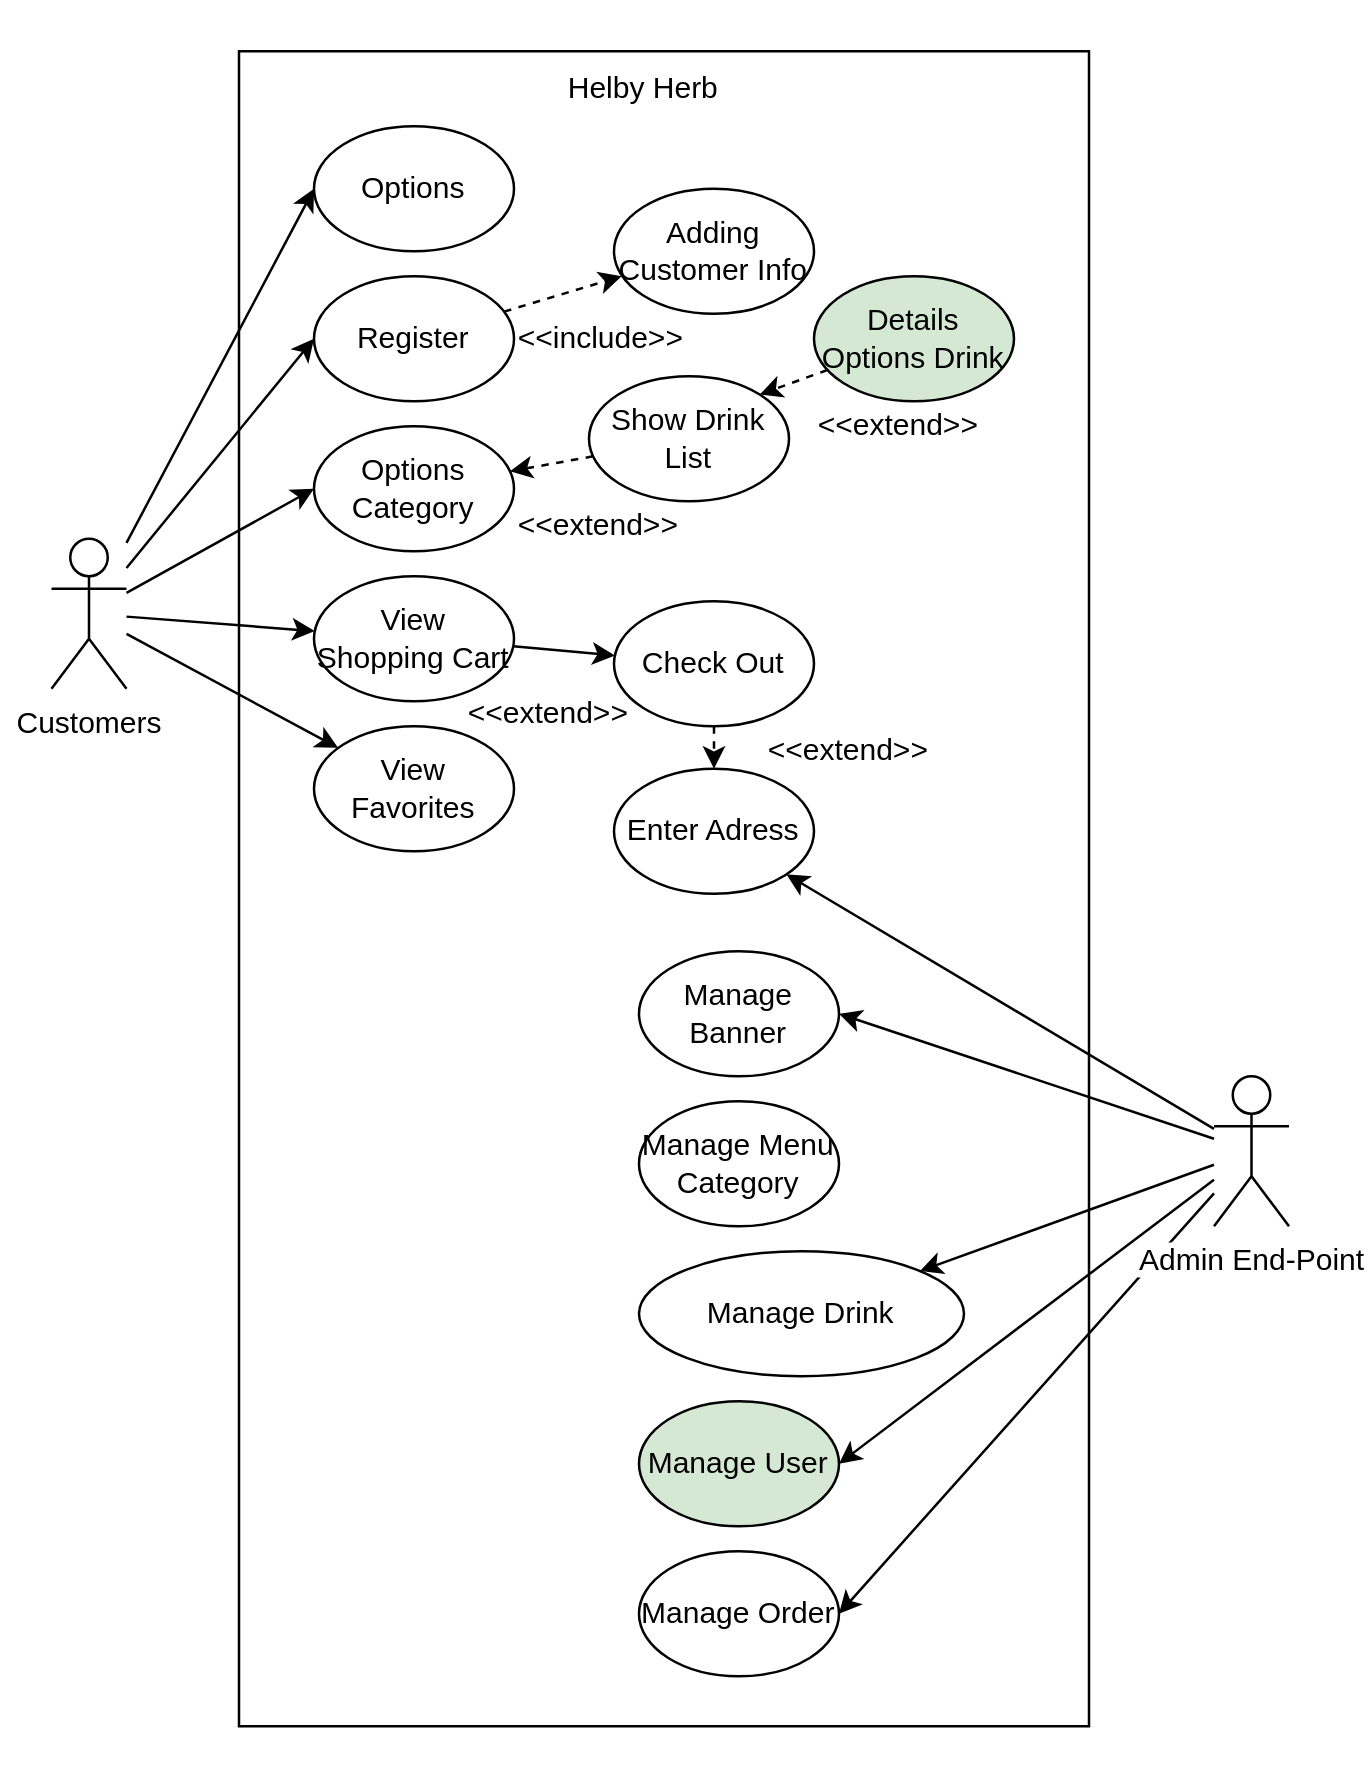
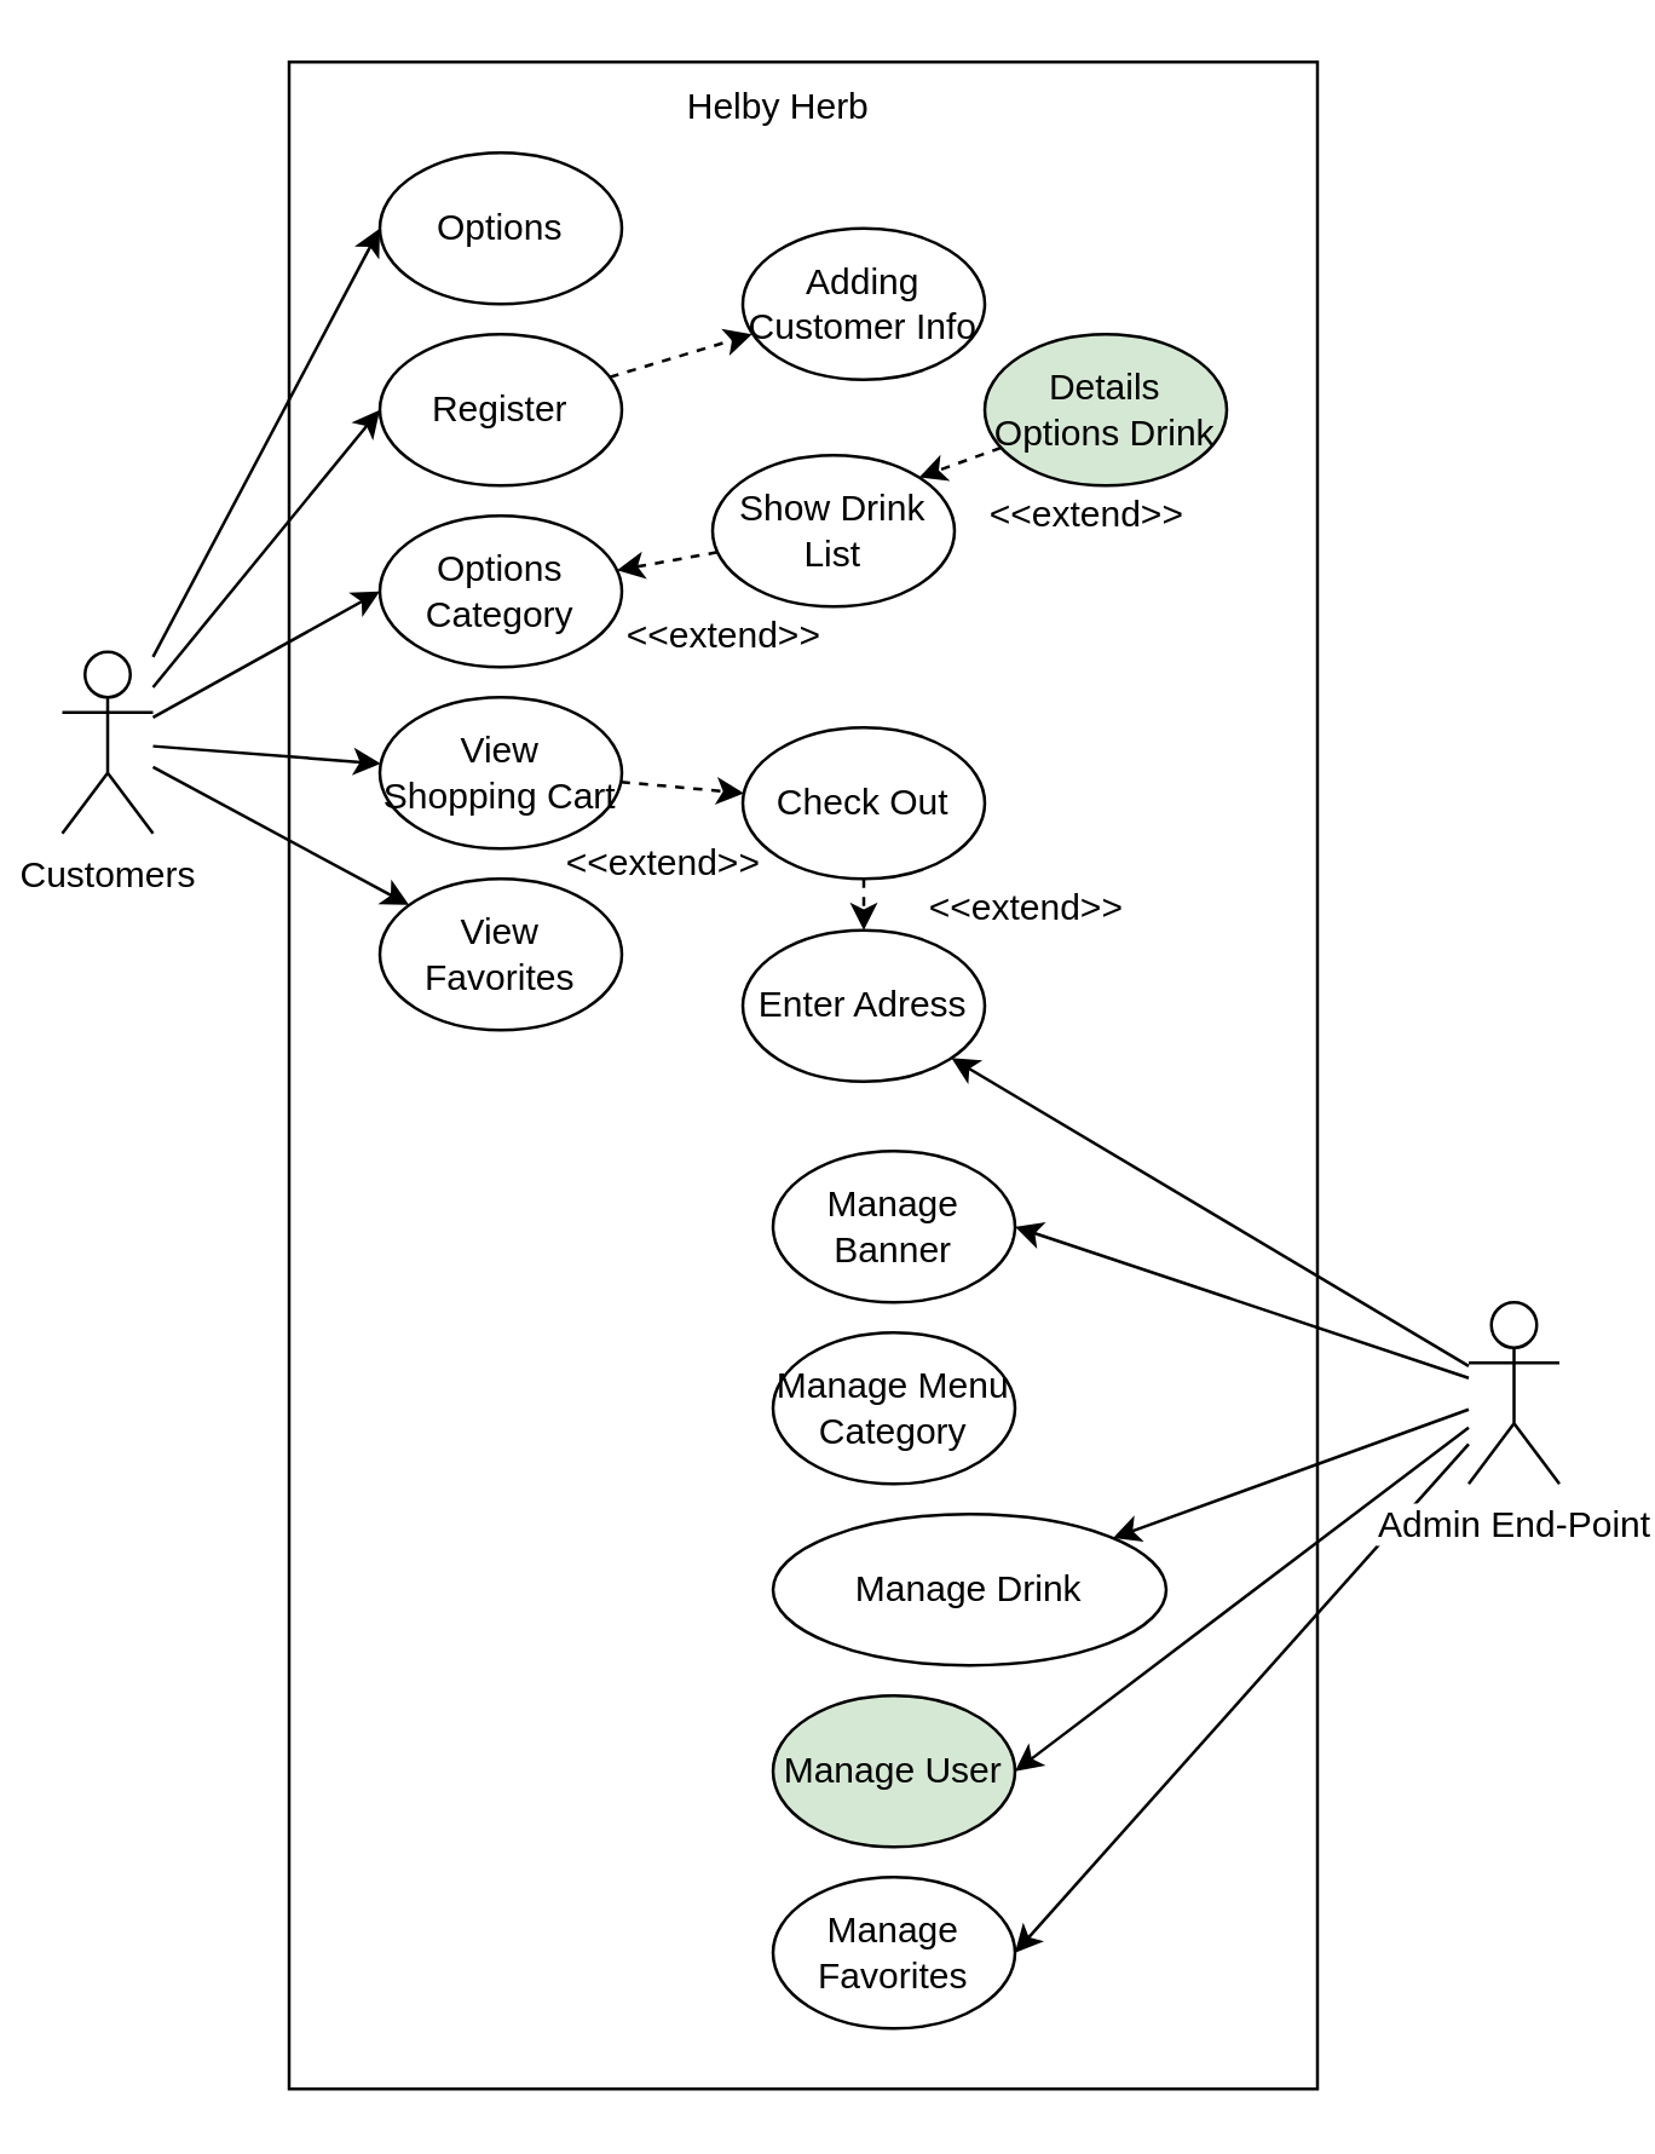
  <mxCell id="0" />
  <mxCell id="1" parent="0" />
  <mxCell id="2" value="" style="rounded=0;whiteSpace=wrap;html=1;" vertex="1" parent="1"><mxGeometry x="95" y="20" width="340" height="670" as="geometry" /></mxCell>
  <mxCell id="3" value="" style="edgeStyle=none;rounded=0;orthogonalLoop=1;jettySize=auto;html=1;entryX=0;entryY=0.5;entryDx=0;entryDy=0;" edge="1" parent="1" source="8" target="15"><mxGeometry relative="1" as="geometry" /></mxCell>
  <mxCell id="4" value="" style="edgeStyle=none;rounded=0;orthogonalLoop=1;jettySize=auto;html=1;entryX=0;entryY=0.5;entryDx=0;entryDy=0;" edge="1" parent="1" source="8" target="17"><mxGeometry relative="1" as="geometry" /></mxCell>
  <mxCell id="5" value="" style="edgeStyle=none;rounded=0;orthogonalLoop=1;jettySize=auto;html=1;entryX=0;entryY=0.5;entryDx=0;entryDy=0;" edge="1" parent="1" source="8" target="18"><mxGeometry relative="1" as="geometry" /></mxCell>
  <mxCell id="6" value="" style="edgeStyle=none;rounded=0;orthogonalLoop=1;jettySize=auto;html=1;" edge="1" parent="1" source="8" target="26"><mxGeometry relative="1" as="geometry" /></mxCell>
  <mxCell id="7" value="" style="edgeStyle=none;rounded=0;orthogonalLoop=1;jettySize=auto;html=1;" edge="1" parent="1" source="8" target="25"><mxGeometry relative="1" as="geometry" /></mxCell>
  <mxCell id="8" value="Customers" style="shape=umlActor;verticalLabelPosition=bottom;labelBackgroundColor=#ffffff;verticalAlign=top;html=1;outlineConnect=0;" vertex="1" parent="1"><mxGeometry x="20" y="215" width="30" height="60" as="geometry" /></mxCell>
  <mxCell id="9" value="" style="edgeStyle=none;rounded=0;orthogonalLoop=1;jettySize=auto;html=1;entryX=1;entryY=0.5;entryDx=0;entryDy=0;" edge="1" parent="1" source="14" target="35"><mxGeometry relative="1" as="geometry" /></mxCell>
  <mxCell id="10" value="" style="edgeStyle=none;rounded=0;orthogonalLoop=1;jettySize=auto;html=1;" edge="1" parent="1" source="14" target="37"><mxGeometry relative="1" as="geometry" /></mxCell>
  <mxCell id="11" value="" style="edgeStyle=none;rounded=0;orthogonalLoop=1;jettySize=auto;html=1;entryX=1;entryY=0.5;entryDx=0;entryDy=0;" edge="1" parent="1" source="14" target="38"><mxGeometry relative="1" as="geometry" /></mxCell>
  <mxCell id="12" value="" style="edgeStyle=none;rounded=0;orthogonalLoop=1;jettySize=auto;html=1;entryX=1;entryY=0.5;entryDx=0;entryDy=0;" edge="1" parent="1" source="14" target="39"><mxGeometry relative="1" as="geometry" /></mxCell>
  <mxCell id="13" value="" style="edgeStyle=none;rounded=0;orthogonalLoop=1;jettySize=auto;html=1;" edge="1" parent="1" source="14" target="29"><mxGeometry relative="1" as="geometry" /></mxCell>
  <mxCell id="14" value="Admin End-Point" style="shape=umlActor;verticalLabelPosition=bottom;labelBackgroundColor=#ffffff;verticalAlign=top;html=1;outlineConnect=0;" vertex="1" parent="1"><mxGeometry x="485" y="430" width="30" height="60" as="geometry" /></mxCell>
  <mxCell id="15" value="Options" style="ellipse;whiteSpace=wrap;html=1;" vertex="1" parent="1"><mxGeometry x="125" y="50" width="80" height="50" as="geometry" /></mxCell>
  <mxCell id="16" value="" style="rounded=0;orthogonalLoop=1;jettySize=auto;html=1;entryX=0.038;entryY=0.7;entryDx=0;entryDy=0;entryPerimeter=0;dashed=1;" edge="1" parent="1" source="17" target="21"><mxGeometry relative="1" as="geometry"><mxPoint x="285" y="135" as="targetPoint" /></mxGeometry></mxCell>
  <mxCell id="17" value="Register" style="ellipse;whiteSpace=wrap;html=1;" vertex="1" parent="1"><mxGeometry x="125" y="110" width="80" height="50" as="geometry" /></mxCell>
  <mxCell id="18" value="Options Category" style="ellipse;whiteSpace=wrap;html=1;" vertex="1" parent="1"><mxGeometry x="125" y="170" width="80" height="50" as="geometry" /></mxCell>
  <mxCell id="19" value="" style="edgeStyle=none;rounded=0;orthogonalLoop=1;jettySize=auto;html=1;dashed=1;" edge="1" parent="1" source="20" target="18"><mxGeometry relative="1" as="geometry" /></mxCell>
  <mxCell id="20" value="Show Drink List" style="ellipse;whiteSpace=wrap;html=1;" vertex="1" parent="1"><mxGeometry x="235" y="150" width="80" height="50" as="geometry" /></mxCell>
  <mxCell id="21" value="Adding Customer Info" style="ellipse;whiteSpace=wrap;html=1;" vertex="1" parent="1"><mxGeometry x="245" y="75" width="80" height="50" as="geometry" /></mxCell>
- <mxCell id="22" value="&amp;lt;&amp;lt;include&amp;gt;&amp;gt;" style="text;html=1;resizable=0;points=[];autosize=1;align=left;verticalAlign=top;spacingTop=-4;" vertex="1" parent="1"><mxGeometry x="205" y="125" width="80" height="20" as="geometry" /></mxCell>
  <mxCell id="23" value="&amp;lt;&amp;lt;extend&amp;gt;&amp;gt;" style="text;html=1;resizable=0;points=[];autosize=1;align=left;verticalAlign=top;spacingTop=-4;" vertex="1" parent="1"><mxGeometry x="205" y="200" width="80" height="20" as="geometry" /></mxCell>
- <mxCell id="24" value="" style="edgeStyle=none;rounded=0;orthogonalLoop=1;jettySize=auto;html=1;dashed=0;" edge="1" parent="1" source="25" target="28"><mxGeometry relative="1" as="geometry" /></mxCell>
+ <mxCell id="24" value="" style="edgeStyle=none;rounded=0;orthogonalLoop=1;jettySize=auto;html=1;dashed=1;" edge="1" parent="1" source="25" target="28"><mxGeometry relative="1" as="geometry" /></mxCell>
  <mxCell id="25" value="View Shopping Cart" style="ellipse;whiteSpace=wrap;html=1;" vertex="1" parent="1"><mxGeometry x="125" y="230" width="80" height="50" as="geometry" /></mxCell>
  <mxCell id="26" value="&lt;div&gt;View &lt;br&gt;&lt;/div&gt;&lt;div&gt;Favorites&lt;/div&gt;" style="ellipse;whiteSpace=wrap;html=1;" vertex="1" parent="1"><mxGeometry x="125" y="290" width="80" height="50" as="geometry" /></mxCell>
  <mxCell id="27" value="" style="edgeStyle=none;rounded=0;orthogonalLoop=1;jettySize=auto;html=1;dashed=1;" edge="1" parent="1" source="28" target="29"><mxGeometry relative="1" as="geometry" /></mxCell>
  <mxCell id="28" value="Check Out" style="ellipse;whiteSpace=wrap;html=1;" vertex="1" parent="1"><mxGeometry x="245" y="240" width="80" height="50" as="geometry" /></mxCell>
  <mxCell id="29" value="Enter Adress" style="ellipse;whiteSpace=wrap;html=1;" vertex="1" parent="1"><mxGeometry x="245" y="307" width="80" height="50" as="geometry" /></mxCell>
  <mxCell id="30" value="&amp;lt;&amp;lt;extend&amp;gt;&amp;gt;" style="text;html=1;resizable=0;points=[];autosize=1;align=left;verticalAlign=top;spacingTop=-4;" vertex="1" parent="1"><mxGeometry x="185" y="275" width="80" height="20" as="geometry" /></mxCell>
  <mxCell id="31" value="&amp;lt;&amp;lt;extend&amp;gt;&amp;gt;" style="text;html=1;resizable=0;points=[];autosize=1;align=left;verticalAlign=top;spacingTop=-4;" vertex="1" parent="1"><mxGeometry x="305" y="290" width="80" height="20" as="geometry" /></mxCell>
  <mxCell id="32" value="" style="edgeStyle=none;rounded=0;orthogonalLoop=1;jettySize=auto;html=1;dashed=1;entryX=1;entryY=0;entryDx=0;entryDy=0;" edge="1" parent="1" source="33" target="20"><mxGeometry relative="1" as="geometry" /></mxCell>
  <mxCell id="33" value="Details Options Drink" style="ellipse;whiteSpace=wrap;html=1;fillColor=#d5e8d4;" vertex="1" parent="1"><mxGeometry x="325" y="110" width="80" height="50" as="geometry" /></mxCell>
  <mxCell id="34" value="&amp;lt;&amp;lt;extend&amp;gt;&amp;gt;" style="text;html=1;resizable=0;points=[];autosize=1;align=left;verticalAlign=top;spacingTop=-4;" vertex="1" parent="1"><mxGeometry x="325" y="160" width="80" height="20" as="geometry" /></mxCell>
  <mxCell id="35" value="Manage Banner" style="ellipse;whiteSpace=wrap;html=1;" vertex="1" parent="1"><mxGeometry x="255" y="380" width="80" height="50" as="geometry" /></mxCell>
  <mxCell id="36" value="Manage Menu Category" style="ellipse;whiteSpace=wrap;html=1;" vertex="1" parent="1"><mxGeometry x="255" y="440" width="80" height="50" as="geometry" /></mxCell>
  <mxCell id="37" value="Manage Drink" style="ellipse;whiteSpace=wrap;html=1;" vertex="1" parent="1"><mxGeometry x="255" y="500" width="130" height="50" as="geometry" /></mxCell>
  <mxCell id="38" value="Manage User" style="ellipse;whiteSpace=wrap;html=1;fillColor=#d5e8d4;" vertex="1" parent="1"><mxGeometry x="255" y="560" width="80" height="50" as="geometry" /></mxCell>
- <mxCell id="39" value="Manage Order" style="ellipse;whiteSpace=wrap;html=1;" vertex="1" parent="1"><mxGeometry x="255" y="620" width="80" height="50" as="geometry" /></mxCell>
+ <mxCell id="39" value="Manage Favorites" style="ellipse;whiteSpace=wrap;html=1;" vertex="1" parent="1"><mxGeometry x="255" y="620" width="80" height="50" as="geometry" /></mxCell>
  <mxCell id="40" value="Helby Herb" style="text;html=1;resizable=0;points=[];autosize=1;align=left;verticalAlign=top;spacingTop=-4;" vertex="1" parent="1"><mxGeometry x="225" y="25" width="70" height="20" as="geometry" /></mxCell>
